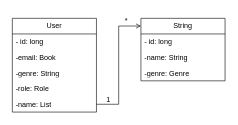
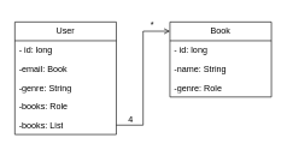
  <mxCell id="0" />
  <mxCell id="1" parent="0" />
  <mxCell id="2" value="User" style="swimlane;fontStyle=0;childLayout=stackLayout;horizontal=1;startSize=26;fillColor=none;horizontalStack=0;resizeParent=1;resizeParentMax=0;resizeLast=0;collapsible=1;marginBottom=0;whiteSpace=wrap;html=1;" vertex="1" parent="1"><mxGeometry x="20" y="30" width="140" height="156" as="geometry" /></mxCell>
  <mxCell id="3" value="- id: long" style="text;strokeColor=none;fillColor=none;align=left;verticalAlign=top;spacingLeft=4;spacingRight=4;overflow=hidden;rotatable=0;points=[[0,0.5],[1,0.5]];portConstraint=eastwest;whiteSpace=wrap;html=1;" vertex="1" parent="2"><mxGeometry y="26" width="140" height="26" as="geometry" /></mxCell>
  <mxCell id="4" value="-email&lt;span style=&quot;background-color: initial;&quot;&gt;: Book&lt;/span&gt;" style="text;strokeColor=none;fillColor=none;align=left;verticalAlign=top;spacingLeft=4;spacingRight=4;overflow=hidden;rotatable=0;points=[[0,0.5],[1,0.5]];portConstraint=eastwest;whiteSpace=wrap;html=1;" vertex="1" parent="2"><mxGeometry y="52" width="140" height="26" as="geometry" /></mxCell>
  <mxCell id="5" value="-genre: String" style="text;strokeColor=none;fillColor=none;align=left;verticalAlign=top;spacingLeft=4;spacingRight=4;overflow=hidden;rotatable=0;points=[[0,0.5],[1,0.5]];portConstraint=eastwest;whiteSpace=wrap;html=1;" vertex="1" parent="2"><mxGeometry y="78" width="140" height="26" as="geometry" /></mxCell>
- <mxCell id="6" value="-role: Role" style="text;strokeColor=none;fillColor=none;align=left;verticalAlign=top;spacingLeft=4;spacingRight=4;overflow=hidden;rotatable=0;points=[[0,0.5],[1,0.5]];portConstraint=eastwest;whiteSpace=wrap;html=1;" vertex="1" parent="2"><mxGeometry y="104" width="140" height="26" as="geometry" /></mxCell>
- <mxCell id="7" value="-name: List" style="text;strokeColor=none;fillColor=none;align=left;verticalAlign=top;spacingLeft=4;spacingRight=4;overflow=hidden;rotatable=0;points=[[0,0.5],[1,0.5]];portConstraint=eastwest;whiteSpace=wrap;html=1;" vertex="1" parent="2"><mxGeometry y="130" width="140" height="26" as="geometry" /></mxCell>
- <mxCell id="8" value="String" style="swimlane;fontStyle=0;childLayout=stackLayout;horizontal=1;startSize=26;fillColor=none;horizontalStack=0;resizeParent=1;resizeParentMax=0;resizeLast=0;collapsible=1;marginBottom=0;whiteSpace=wrap;html=1;" vertex="1" parent="1"><mxGeometry x="234" y="30" width="140" height="104" as="geometry" /></mxCell>
+ <mxCell id="6" value="-books: Role" style="text;strokeColor=none;fillColor=none;align=left;verticalAlign=top;spacingLeft=4;spacingRight=4;overflow=hidden;rotatable=0;points=[[0,0.5],[1,0.5]];portConstraint=eastwest;whiteSpace=wrap;html=1;" vertex="1" parent="2"><mxGeometry y="104" width="140" height="26" as="geometry" /></mxCell>
+ <mxCell id="7" value="-books: List" style="text;strokeColor=none;fillColor=none;align=left;verticalAlign=top;spacingLeft=4;spacingRight=4;overflow=hidden;rotatable=0;points=[[0,0.5],[1,0.5]];portConstraint=eastwest;whiteSpace=wrap;html=1;" vertex="1" parent="2"><mxGeometry y="130" width="140" height="26" as="geometry" /></mxCell>
+ <mxCell id="8" value="Book" style="swimlane;fontStyle=0;childLayout=stackLayout;horizontal=1;startSize=26;fillColor=none;horizontalStack=0;resizeParent=1;resizeParentMax=0;resizeLast=0;collapsible=1;marginBottom=0;whiteSpace=wrap;html=1;" vertex="1" parent="1"><mxGeometry x="234" y="30" width="140" height="104" as="geometry" /></mxCell>
  <mxCell id="9" value="- id: long" style="text;strokeColor=none;fillColor=none;align=left;verticalAlign=top;spacingLeft=4;spacingRight=4;overflow=hidden;rotatable=0;points=[[0,0.5],[1,0.5]];portConstraint=eastwest;whiteSpace=wrap;html=1;" vertex="1" parent="8"><mxGeometry y="26" width="140" height="26" as="geometry" /></mxCell>
  <mxCell id="10" value="-name&lt;span style=&quot;background-color: initial;&quot;&gt;: String&lt;/span&gt;" style="text;strokeColor=none;fillColor=none;align=left;verticalAlign=top;spacingLeft=4;spacingRight=4;overflow=hidden;rotatable=0;points=[[0,0.5],[1,0.5]];portConstraint=eastwest;whiteSpace=wrap;html=1;" vertex="1" parent="8"><mxGeometry y="52" width="140" height="26" as="geometry" /></mxCell>
- <mxCell id="11" value="-genre: Genre" style="text;strokeColor=none;fillColor=none;align=left;verticalAlign=top;spacingLeft=4;spacingRight=4;overflow=hidden;rotatable=0;points=[[0,0.5],[1,0.5]];portConstraint=eastwest;whiteSpace=wrap;html=1;" vertex="1" parent="8"><mxGeometry y="78" width="140" height="26" as="geometry" /></mxCell>
+ <mxCell id="11" value="-genre: Role" style="text;strokeColor=none;fillColor=none;align=left;verticalAlign=top;spacingLeft=4;spacingRight=4;overflow=hidden;rotatable=0;points=[[0,0.5],[1,0.5]];portConstraint=eastwest;whiteSpace=wrap;html=1;" vertex="1" parent="8"><mxGeometry y="78" width="140" height="26" as="geometry" /></mxCell>
  <mxCell id="12" style="edgeStyle=orthogonalEdgeStyle;rounded=0;orthogonalLoop=1;jettySize=auto;html=1;entryX=0;entryY=0.123;entryDx=0;entryDy=0;entryPerimeter=0;endArrow=open;" edge="1" parent="1" source="7" target="8"><mxGeometry relative="1" as="geometry" /></mxCell>
- <mxCell id="13" value="1" style="text;html=1;align=center;verticalAlign=middle;whiteSpace=wrap;rounded=0;" vertex="1" parent="1"><mxGeometry x="150" y="150" width="60" height="30" as="geometry" /></mxCell>
+ <mxCell id="13" value="4" style="text;html=1;align=center;verticalAlign=middle;whiteSpace=wrap;rounded=0;" vertex="1" parent="1"><mxGeometry x="150" y="150" width="60" height="30" as="geometry" /></mxCell>
  <mxCell id="14" value="*" style="text;html=1;align=center;verticalAlign=middle;whiteSpace=wrap;rounded=0;" vertex="1" parent="1"><mxGeometry x="180" y="20" width="60" height="30" as="geometry" /></mxCell>
